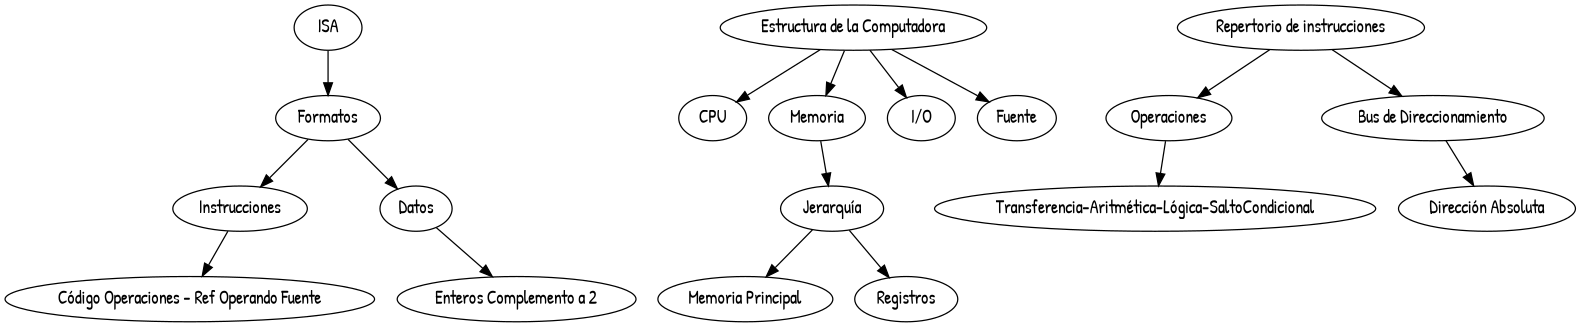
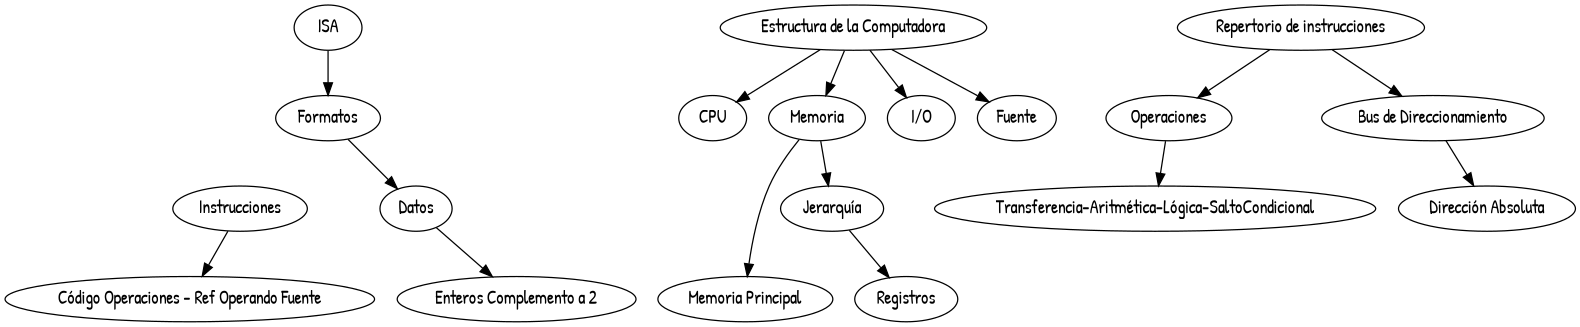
  digraph {
    fontname="Patrick Hand"
    node [fontname="Patrick Hand"]
    edge [fontname="Patrick Hand"]
    ISA
    Formatos
    "Estructura de la Computadora"
    CPU
    Memoria
    "I/O"
    n7 [label=Fuente]
    Instrucciones
    Datos
    "Repertorio de instrucciones"
    Operaciones
    n12 [label="Bus de Direccionamiento"]
    "Jerarquía"
    "Código Operaciones - Ref Operando Fuente"
    "Enteros Complemento a 2"
    "Transferencia-Aritmética-Lógica-SaltoCondicional"
    "Dirección Absoluta"
    "Memoria Principal"
    Registros
    ISA -> Formatos
-   Formatos -> Instrucciones
    Formatos -> Datos
    "Estructura de la Computadora" -> CPU
    "Estructura de la Computadora" -> Memoria
    "Estructura de la Computadora" -> "I/O"
    "Estructura de la Computadora" -> n7
    Memoria -> "Jerarquía"
    Instrucciones -> "Código Operaciones - Ref Operando Fuente"
    Datos -> "Enteros Complemento a 2"
    "Repertorio de instrucciones" -> Operaciones
    "Repertorio de instrucciones" -> n12
    Operaciones -> "Transferencia-Aritmética-Lógica-SaltoCondicional"
    n12 -> "Dirección Absoluta"
-   "Jerarquía" -> "Memoria Principal"
+   Memoria -> "Memoria Principal"
    "Jerarquía" -> Registros
  }
